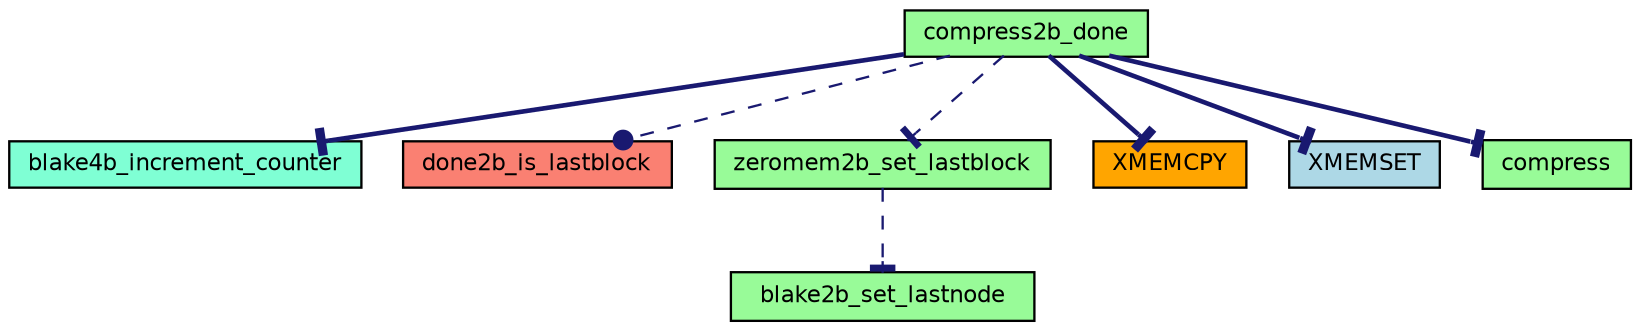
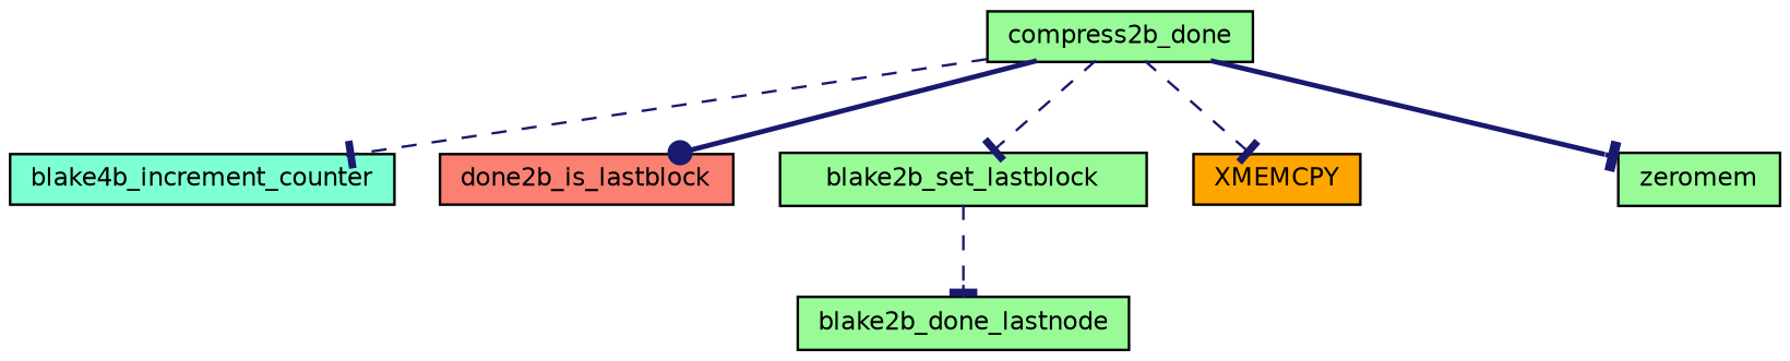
  digraph {
    rankdir=TB
    node [color=black fillcolor=palegreen fontname=Helvetica fontsize=10 shape=record style=filled]
    edge [arrowhead=tee color=midnightblue fontname=Helvetica fontsize=10 labelfontname=Helvetica labelfontsize=10 style=bold]
    n1 [fontcolor=black height=0.2 label=compress2b_done width=0.4]
    n2 [fillcolor=aquamarine height=0.2 label=blake4b_increment_counter width=0.4]
    n3 [fillcolor=salmon height=0.2 label=done2b_is_lastblock width=0.4]
-   n4 [height=0.2 label=zeromem2b_set_lastblock width=0.4]
+   n4 [height=0.2 label=blake2b_set_lastblock width=0.4]
    n5 [fillcolor=orange height=0.2 label=XMEMCPY width=0.4]
-   n6 [fillcolor=lightblue height=0.2 label=XMEMSET width=0.4]
-   n7 [height=0.2 label=compress width=0.4]
-   n8 [height=0.2 label=blake2b_set_lastnode width=0.4]
-   n1 -> n2
-   n1 -> n3 [arrowhead=dot style=dashed]
+   n7 [height=0.2 label=zeromem width=0.4]
+   n8 [height=0.2 label=blake2b_done_lastnode width=0.4]
+   n1 -> n2 [style=dashed]
+   n1 -> n3 [arrowhead=dot]
    n1 -> n4 [style=dashed]
-   n1 -> n5
-   n1 -> n6
+   n1 -> n5 [style=dashed]
    n1 -> n7
    n4 -> n8 [style=dashed]
  }
